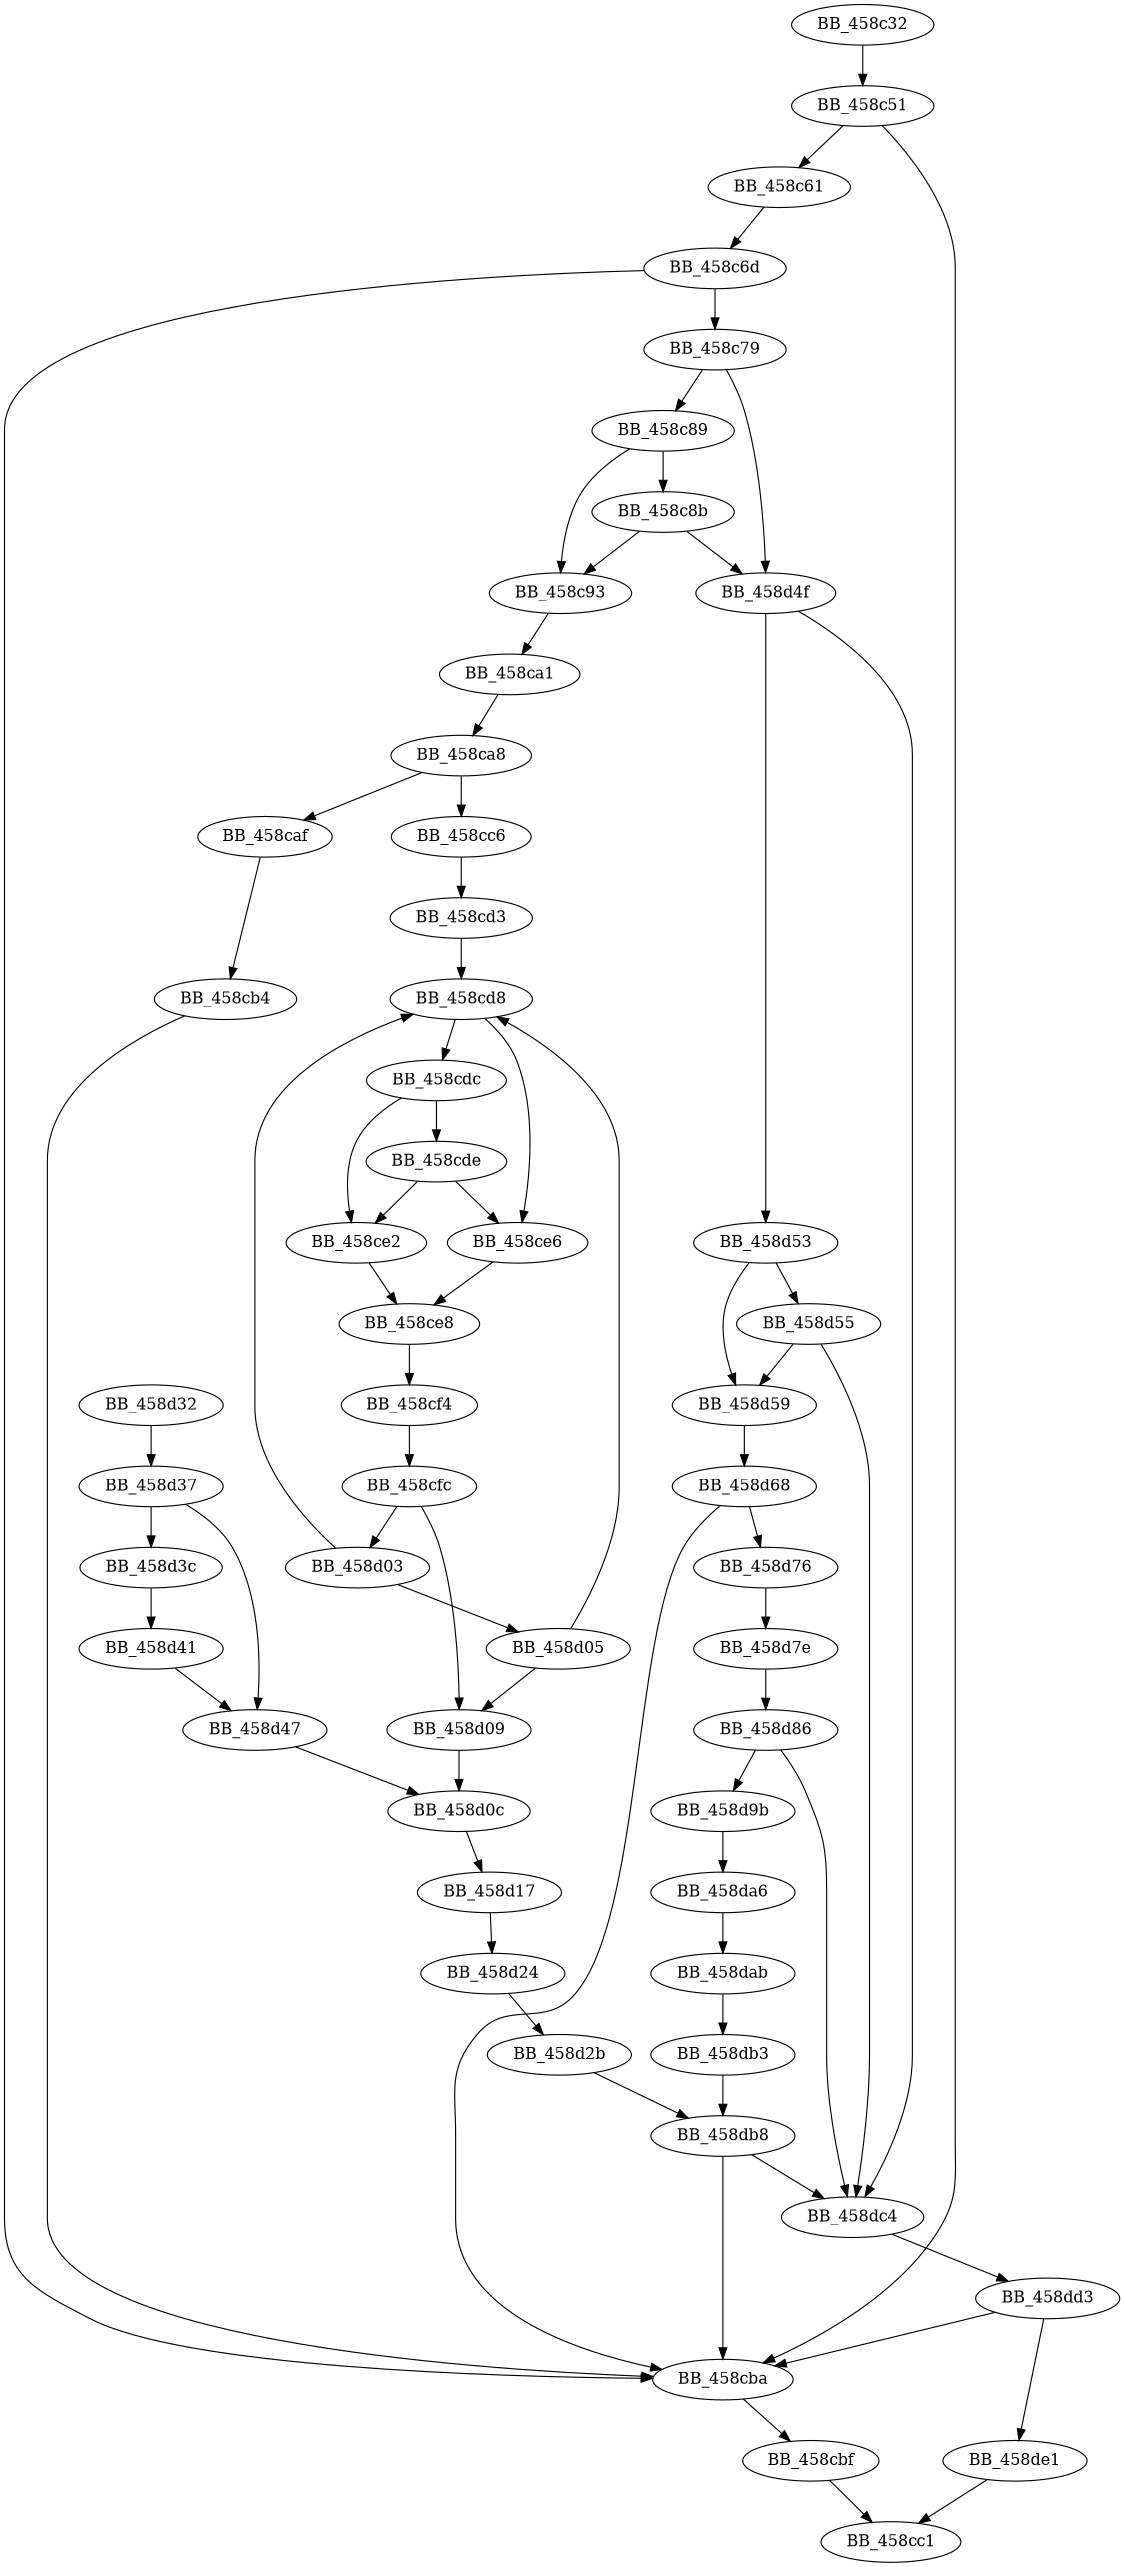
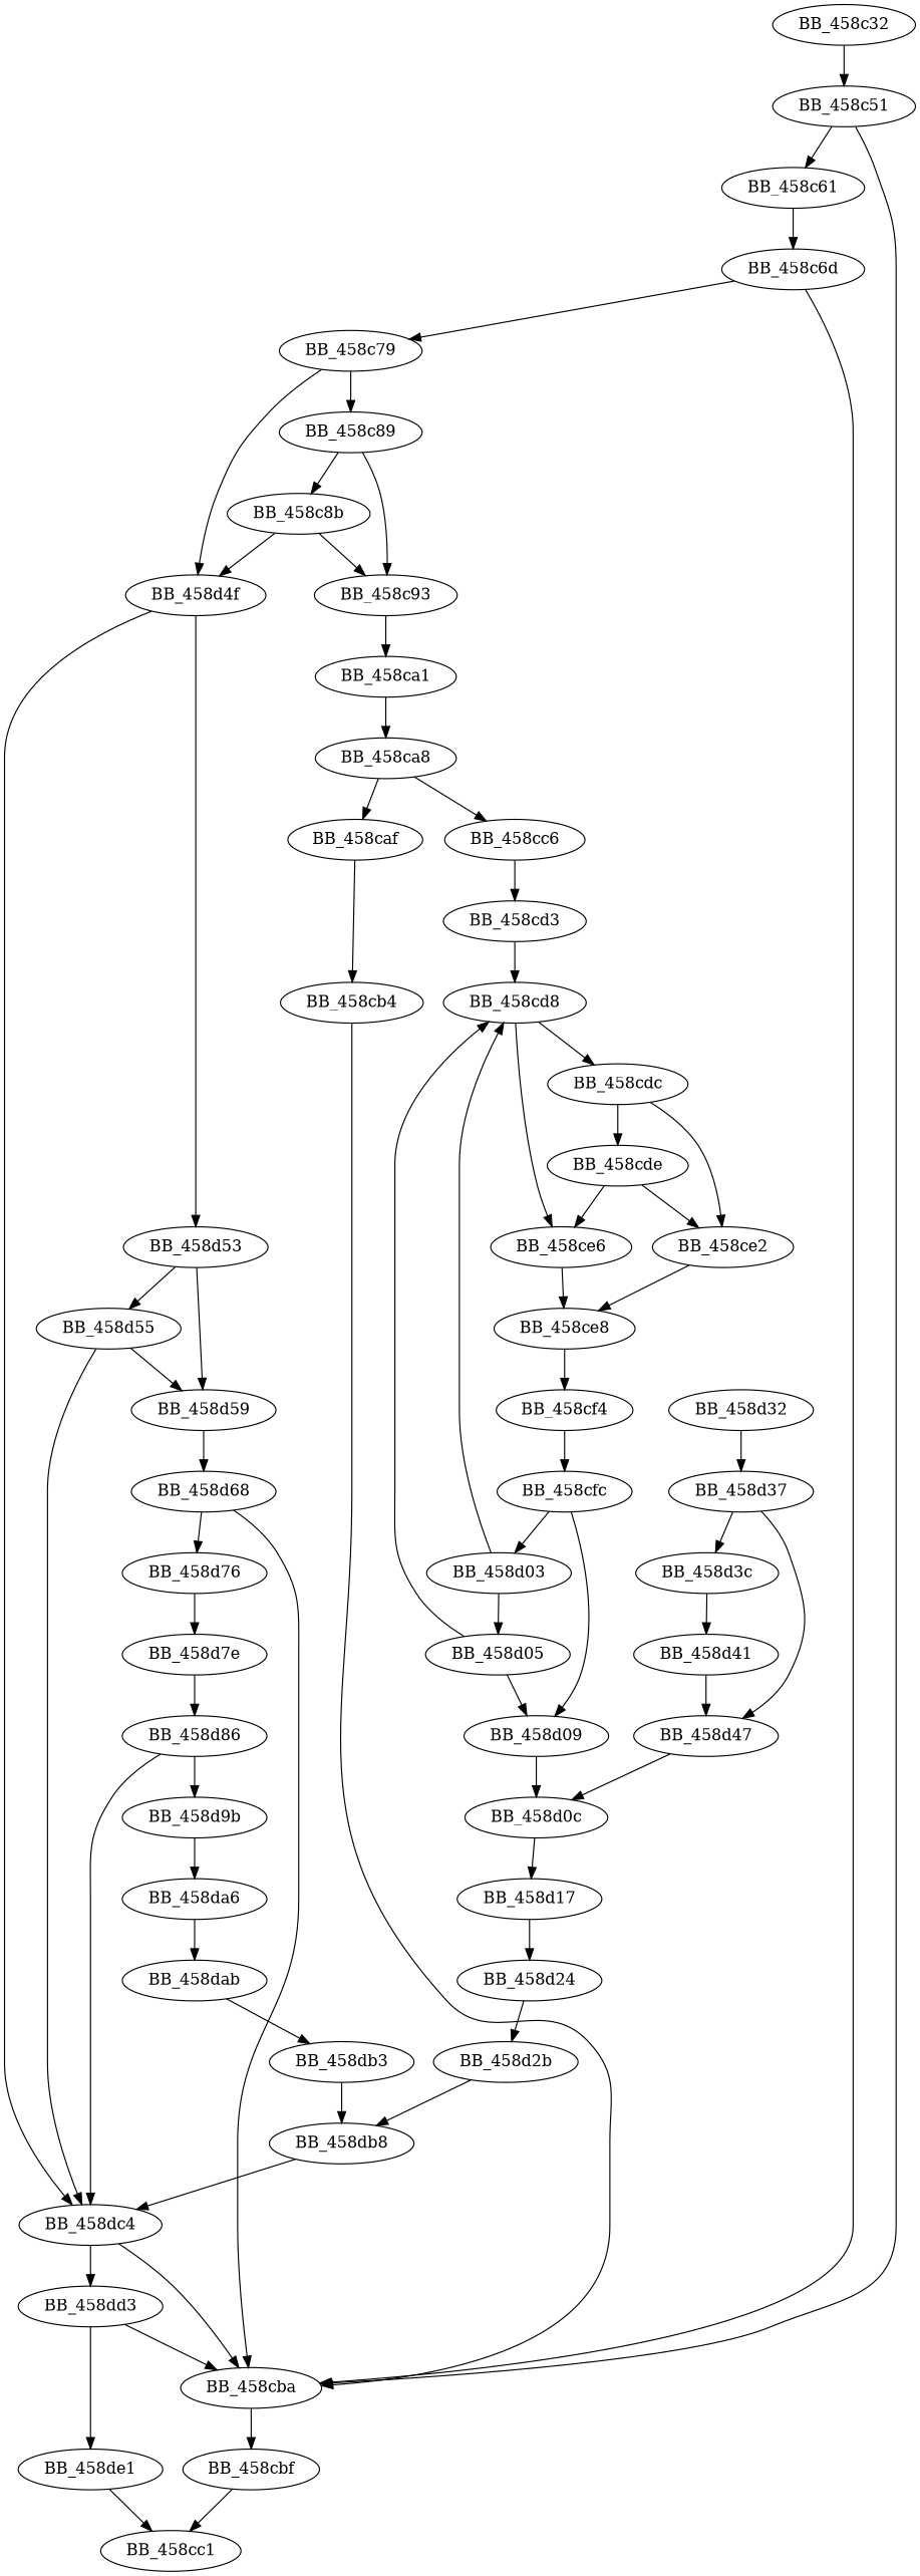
  digraph {
    BB_458c32
    BB_458c51
    BB_458c61
    BB_458cba
    BB_458c6d
    BB_458cbf
    BB_458c79
    BB_458cc1
    BB_458c89
    BB_458d4f
    BB_458c8b
    BB_458c93
    BB_458d53
    BB_458dc4
    BB_458ca1
    BB_458d55
    BB_458d59
    BB_458dd3
    BB_458ca8
    BB_458caf
    BB_458cc6
    BB_458cb4
    BB_458cd3
    BB_458cd8
    BB_458cdc
    BB_458ce6
    BB_458cde
    BB_458ce2
    BB_458ce8
    BB_458cf4
    BB_458cfc
    BB_458d03
    BB_458d09
    BB_458d32
    BB_458d37
    BB_458d05
    BB_458d0c
    BB_458d3c
    BB_458d47
    BB_458d17
    BB_458d24
    BB_458d2b
    BB_458db8
    BB_458d41
    BB_458d68
    BB_458de1
    BB_458d76
    BB_458d7e
    BB_458d86
    BB_458d9b
    n51 [label=BB_458da6]
    BB_458dab
    BB_458db3
    BB_458c32 -> BB_458c51
    BB_458c51 -> BB_458c61
    BB_458c51 -> BB_458cba
    BB_458c61 -> BB_458c6d
    BB_458cba -> BB_458cbf
    BB_458c6d -> BB_458cba
    BB_458c6d -> BB_458c79
    BB_458cbf -> BB_458cc1
    BB_458c79 -> BB_458c89
    BB_458c79 -> BB_458d4f
    BB_458c89 -> BB_458c8b
    BB_458c89 -> BB_458c93
    BB_458d4f -> BB_458d53
    BB_458d4f -> BB_458dc4
    BB_458c8b -> BB_458d4f
    BB_458c8b -> BB_458c93
    BB_458c93 -> BB_458ca1
    BB_458d53 -> BB_458d55
    BB_458d53 -> BB_458d59
    BB_458dc4 -> BB_458dd3
    BB_458ca1 -> BB_458ca8
    BB_458d55 -> BB_458dc4
    BB_458d55 -> BB_458d59
    BB_458d59 -> BB_458d68
    BB_458dd3 -> BB_458cba
    BB_458dd3 -> BB_458de1
    BB_458ca8 -> BB_458caf
    BB_458ca8 -> BB_458cc6
    BB_458caf -> BB_458cb4
    BB_458cc6 -> BB_458cd3
    BB_458cb4 -> BB_458cba
    BB_458cd3 -> BB_458cd8
    BB_458cd8 -> BB_458cdc
    BB_458cd8 -> BB_458ce6
    BB_458cdc -> BB_458cde
    BB_458cdc -> BB_458ce2
    BB_458ce6 -> BB_458ce8
    BB_458cde -> BB_458ce6
    BB_458cde -> BB_458ce2
    BB_458ce2 -> BB_458ce8
    BB_458ce8 -> BB_458cf4
    BB_458cf4 -> BB_458cfc
    BB_458cfc -> BB_458d03
    BB_458cfc -> BB_458d09
    BB_458d03 -> BB_458cd8
    BB_458d03 -> BB_458d05
    BB_458d09 -> BB_458d0c
    BB_458d32 -> BB_458d37
    BB_458d37 -> BB_458d3c
    BB_458d37 -> BB_458d47
    BB_458d05 -> BB_458cd8
    BB_458d05 -> BB_458d09
    BB_458d0c -> BB_458d17
    BB_458d3c -> BB_458d41
    BB_458d47 -> BB_458d0c
    BB_458d17 -> BB_458d24
    BB_458d24 -> BB_458d2b
    BB_458d2b -> BB_458db8
-   BB_458db8 -> BB_458cba
+   BB_458dc4 -> BB_458cba
    BB_458db8 -> BB_458dc4
    BB_458d41 -> BB_458d47
    BB_458d68 -> BB_458cba
    BB_458d68 -> BB_458d76
    BB_458de1 -> BB_458cc1
    BB_458d76 -> BB_458d7e
    BB_458d7e -> BB_458d86
    BB_458d86 -> BB_458dc4
    BB_458d86 -> BB_458d9b
    BB_458d9b -> n51
    n51 -> BB_458dab
    BB_458dab -> BB_458db3
    BB_458db3 -> BB_458db8
  }
